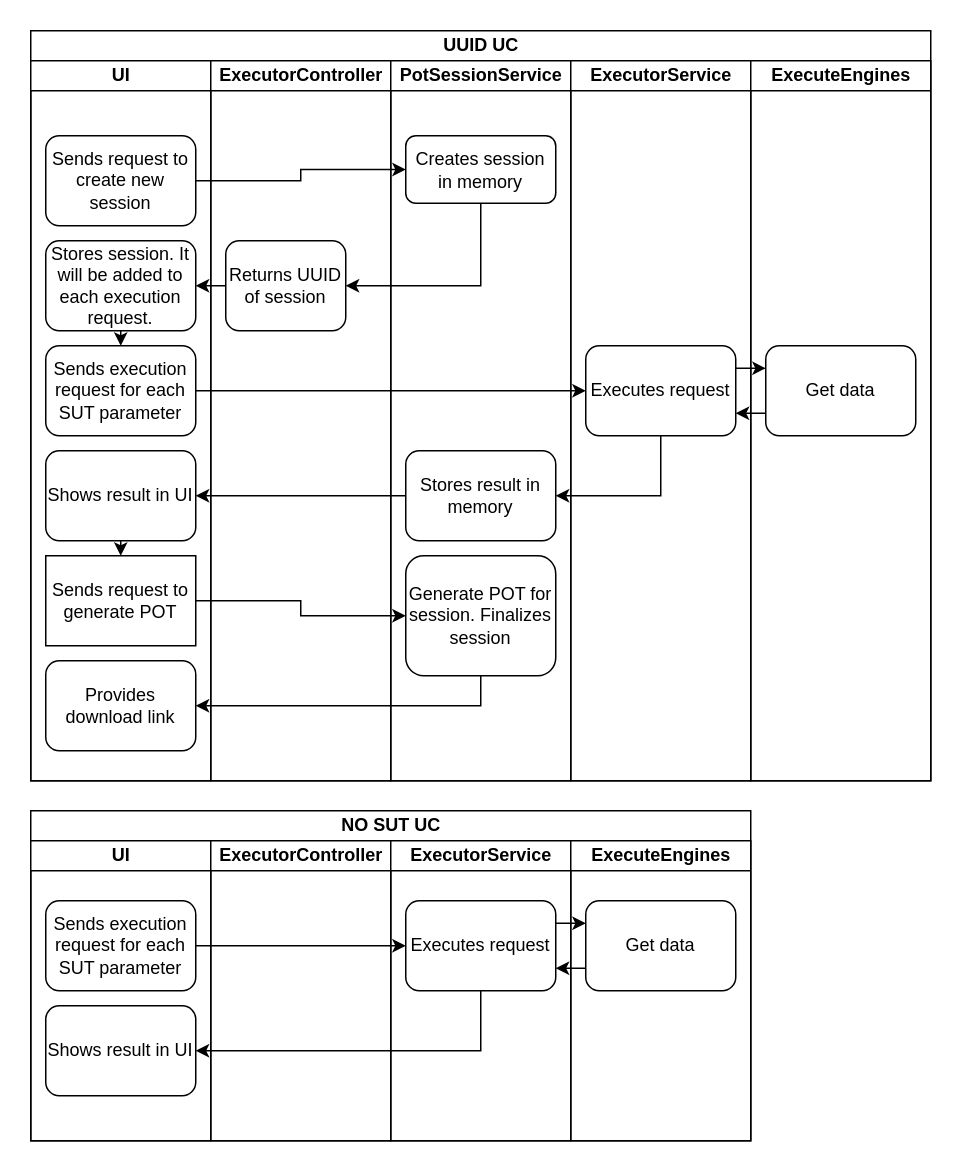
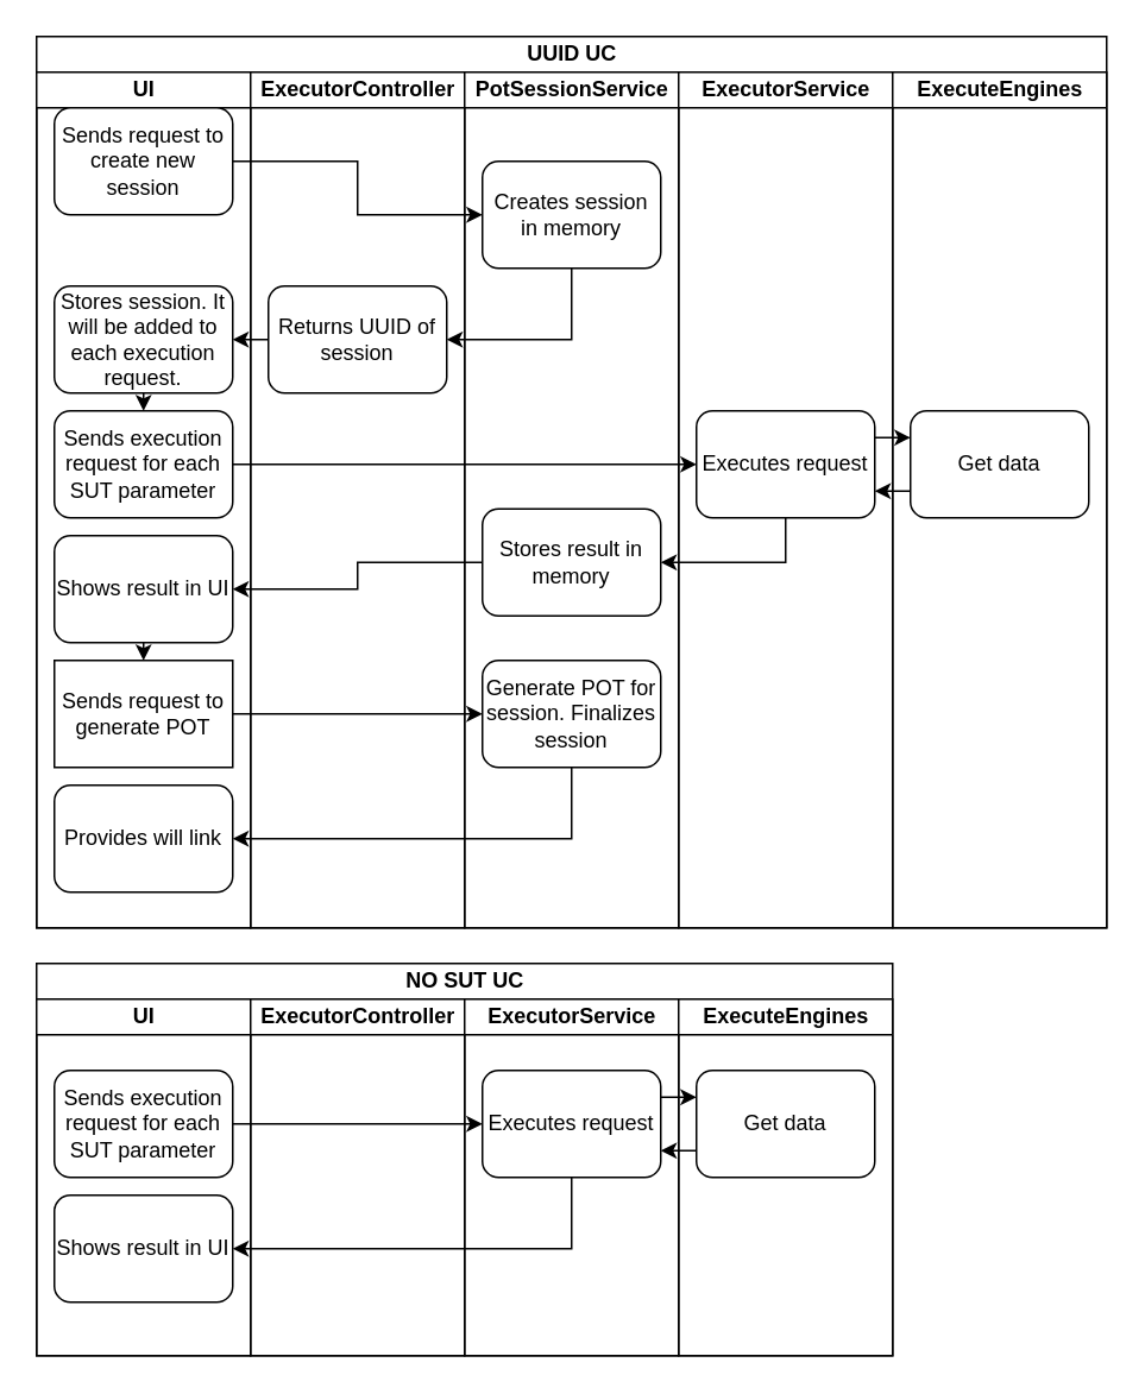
  <mxCell id="0" />
  <mxCell id="1" parent="0" />
  <mxCell id="2" value="UUID UC" style="swimlane;html=1;childLayout=stackLayout;resizeParent=1;resizeParentMax=0;startSize=20;" vertex="1" parent="1"><mxGeometry x="20" y="20" width="600" height="500" as="geometry" /></mxCell>
  <mxCell id="3" value="UI" style="swimlane;html=1;startSize=20;" vertex="1" parent="2"><mxGeometry y="20" width="120" height="480" as="geometry" /></mxCell>
- <mxCell id="4" value="Sends request to create new session" style="rounded=1;whiteSpace=wrap;html=1;" vertex="1" parent="3"><mxGeometry x="10" y="50" width="100" height="60" as="geometry" /></mxCell>
+ <mxCell id="4" value="Sends request to create new session" style="rounded=1;whiteSpace=wrap;html=1;" vertex="1" parent="3"><mxGeometry x="10" y="20" width="100" height="60" as="geometry" /></mxCell>
  <mxCell id="5" style="edgeStyle=orthogonalEdgeStyle;rounded=0;orthogonalLoop=1;jettySize=auto;html=1;exitX=0.5;exitY=1;exitDx=0;exitDy=0;entryX=0.5;entryY=0;entryDx=0;entryDy=0;" edge="1" parent="3" source="6" target="7"><mxGeometry relative="1" as="geometry" /></mxCell>
  <mxCell id="6" value="Stores session. It will be added to each execution request." style="rounded=1;whiteSpace=wrap;html=1;" vertex="1" parent="3"><mxGeometry x="10" y="120" width="100" height="60" as="geometry" /></mxCell>
  <mxCell id="7" value="Sends execution request for each SUT parameter" style="rounded=1;whiteSpace=wrap;html=1;" vertex="1" parent="3"><mxGeometry x="10" y="190" width="100" height="60" as="geometry" /></mxCell>
  <mxCell id="8" style="edgeStyle=orthogonalEdgeStyle;rounded=0;orthogonalLoop=1;jettySize=auto;html=1;exitX=0.5;exitY=1;exitDx=0;exitDy=0;entryX=0.5;entryY=0;entryDx=0;entryDy=0;" edge="1" parent="3" source="9" target="10"><mxGeometry relative="1" as="geometry" /></mxCell>
  <mxCell id="9" value="Shows result in UI" style="rounded=1;whiteSpace=wrap;html=1;" vertex="1" parent="3"><mxGeometry x="10" y="260" width="100" height="60" as="geometry" /></mxCell>
  <mxCell id="10" value="Sends request to generate POT" style="whiteSpace=wrap;html=1;rounded=0;" vertex="1" parent="3"><mxGeometry x="10" y="330" width="100" height="60" as="geometry" /></mxCell>
- <mxCell id="11" value="Provides download link" style="rounded=1;whiteSpace=wrap;html=1;" vertex="1" parent="3"><mxGeometry x="10" y="400" width="100" height="60" as="geometry" /></mxCell>
+ <mxCell id="11" value="Provides will link" style="rounded=1;whiteSpace=wrap;html=1;" vertex="1" parent="3"><mxGeometry x="10" y="400" width="100" height="60" as="geometry" /></mxCell>
  <mxCell id="12" value="ExecutorController" style="swimlane;html=1;startSize=20;" vertex="1" parent="2"><mxGeometry x="120" y="20" width="120" height="480" as="geometry" /></mxCell>
- <mxCell id="13" value="Returns UUID of session" style="rounded=1;whiteSpace=wrap;html=1;" vertex="1" parent="12"><mxGeometry x="10" y="120" width="80" height="60" as="geometry" /></mxCell>
+ <mxCell id="13" value="Returns UUID of session" style="rounded=1;whiteSpace=wrap;html=1;" vertex="1" parent="12"><mxGeometry x="10" y="120" width="100" height="60" as="geometry" /></mxCell>
  <mxCell id="14" value="PotSessionService" style="swimlane;html=1;startSize=20;" vertex="1" parent="2"><mxGeometry x="240" y="20" width="120" height="480" as="geometry" /></mxCell>
- <mxCell id="15" value="Stores result in memory" style="rounded=1;whiteSpace=wrap;html=1;" vertex="1" parent="14"><mxGeometry x="10" y="260" width="100" height="60" as="geometry" /></mxCell>
- <mxCell id="16" value="Creates session in memory" style="rounded=1;whiteSpace=wrap;html=1;" vertex="1" parent="14"><mxGeometry x="10" y="50" width="100" height="45" as="geometry" /></mxCell>
- <mxCell id="17" value="Generate POT for session. Finalizes session" style="rounded=1;whiteSpace=wrap;html=1;" vertex="1" parent="14"><mxGeometry x="10" y="330" width="100" height="80" as="geometry" /></mxCell>
+ <mxCell id="15" value="Stores result in memory" style="rounded=1;whiteSpace=wrap;html=1;" vertex="1" parent="14"><mxGeometry x="10" y="245" width="100" height="60" as="geometry" /></mxCell>
+ <mxCell id="16" value="Creates session in memory" style="rounded=1;whiteSpace=wrap;html=1;" vertex="1" parent="14"><mxGeometry x="10" y="50" width="100" height="60" as="geometry" /></mxCell>
+ <mxCell id="17" value="Generate POT for session. Finalizes session" style="rounded=1;whiteSpace=wrap;html=1;" vertex="1" parent="14"><mxGeometry x="10" y="330" width="100" height="60" as="geometry" /></mxCell>
  <mxCell id="18" value="ExecutorService" style="swimlane;html=1;startSize=20;" vertex="1" parent="2"><mxGeometry x="360" y="20" width="120" height="480" as="geometry" /></mxCell>
  <mxCell id="19" value="Executes request" style="rounded=1;whiteSpace=wrap;html=1;" vertex="1" parent="18"><mxGeometry x="10" y="190" width="100" height="60" as="geometry" /></mxCell>
  <mxCell id="20" value="ExecuteEngines" style="swimlane;html=1;startSize=20;" vertex="1" parent="2"><mxGeometry x="480" y="20" width="120" height="480" as="geometry"><mxRectangle x="480" y="20" width="30" height="480" as="alternateBounds" /></mxGeometry></mxCell>
  <mxCell id="21" value="Get data" style="rounded=1;whiteSpace=wrap;html=1;" vertex="1" parent="20"><mxGeometry x="10" y="190" width="100" height="60" as="geometry" /></mxCell>
  <mxCell id="22" style="edgeStyle=orthogonalEdgeStyle;rounded=0;orthogonalLoop=1;jettySize=auto;html=1;exitX=0.5;exitY=1;exitDx=0;exitDy=0;entryX=1;entryY=0.5;entryDx=0;entryDy=0;" edge="1" parent="2" source="16" target="13"><mxGeometry relative="1" as="geometry" /></mxCell>
  <mxCell id="23" style="edgeStyle=orthogonalEdgeStyle;rounded=0;orthogonalLoop=1;jettySize=auto;html=1;exitX=0;exitY=0.5;exitDx=0;exitDy=0;entryX=1;entryY=0.5;entryDx=0;entryDy=0;" edge="1" parent="2" source="13" target="6"><mxGeometry relative="1" as="geometry" /></mxCell>
  <mxCell id="24" style="edgeStyle=orthogonalEdgeStyle;rounded=0;orthogonalLoop=1;jettySize=auto;html=1;exitX=0.5;exitY=1;exitDx=0;exitDy=0;entryX=1;entryY=0.5;entryDx=0;entryDy=0;" edge="1" parent="2" source="19" target="15"><mxGeometry relative="1" as="geometry" /></mxCell>
  <mxCell id="25" style="edgeStyle=orthogonalEdgeStyle;rounded=0;orthogonalLoop=1;jettySize=auto;html=1;exitX=1;exitY=0.5;exitDx=0;exitDy=0;entryX=0;entryY=0.5;entryDx=0;entryDy=0;" edge="1" parent="2" source="4" target="16"><mxGeometry relative="1" as="geometry" /></mxCell>
  <mxCell id="26" style="edgeStyle=orthogonalEdgeStyle;rounded=0;orthogonalLoop=1;jettySize=auto;html=1;exitX=1;exitY=0.5;exitDx=0;exitDy=0;entryX=0;entryY=0.5;entryDx=0;entryDy=0;" edge="1" parent="2" source="7" target="19"><mxGeometry relative="1" as="geometry" /></mxCell>
  <mxCell id="27" style="edgeStyle=orthogonalEdgeStyle;rounded=0;orthogonalLoop=1;jettySize=auto;html=1;exitX=0;exitY=0.5;exitDx=0;exitDy=0;entryX=1;entryY=0.5;entryDx=0;entryDy=0;" edge="1" parent="2" source="15" target="9"><mxGeometry relative="1" as="geometry" /></mxCell>
  <mxCell id="28" style="edgeStyle=orthogonalEdgeStyle;rounded=0;orthogonalLoop=1;jettySize=auto;html=1;exitX=1;exitY=0.5;exitDx=0;exitDy=0;entryX=0;entryY=0.5;entryDx=0;entryDy=0;" edge="1" parent="2" source="10" target="17"><mxGeometry relative="1" as="geometry" /></mxCell>
  <mxCell id="29" style="edgeStyle=orthogonalEdgeStyle;rounded=0;orthogonalLoop=1;jettySize=auto;html=1;exitX=0.5;exitY=1;exitDx=0;exitDy=0;entryX=1;entryY=0.5;entryDx=0;entryDy=0;" edge="1" parent="2" source="17" target="11"><mxGeometry relative="1" as="geometry" /></mxCell>
  <mxCell id="30" style="edgeStyle=orthogonalEdgeStyle;rounded=0;orthogonalLoop=1;jettySize=auto;html=1;exitX=1;exitY=0.25;exitDx=0;exitDy=0;entryX=0;entryY=0.25;entryDx=0;entryDy=0;" edge="1" parent="2" source="19" target="21"><mxGeometry relative="1" as="geometry" /></mxCell>
  <mxCell id="31" style="edgeStyle=orthogonalEdgeStyle;rounded=0;orthogonalLoop=1;jettySize=auto;html=1;exitX=0;exitY=0.75;exitDx=0;exitDy=0;entryX=1;entryY=0.75;entryDx=0;entryDy=0;" edge="1" parent="2" source="21" target="19"><mxGeometry relative="1" as="geometry" /></mxCell>
  <mxCell id="32" value="NO SUT UC" style="swimlane;html=1;childLayout=stackLayout;resizeParent=1;resizeParentMax=0;startSize=20;" vertex="1" parent="1"><mxGeometry x="20" y="540" width="480" height="220" as="geometry" /></mxCell>
  <mxCell id="33" value="UI" style="swimlane;html=1;startSize=20;" vertex="1" parent="32"><mxGeometry y="20" width="120" height="200" as="geometry" /></mxCell>
  <mxCell id="34" value="Sends execution request for each SUT parameter" style="rounded=1;whiteSpace=wrap;html=1;" vertex="1" parent="33"><mxGeometry x="10" y="40" width="100" height="60" as="geometry" /></mxCell>
  <mxCell id="35" value="Shows result in UI" style="rounded=1;whiteSpace=wrap;html=1;" vertex="1" parent="33"><mxGeometry x="10" y="110" width="100" height="60" as="geometry" /></mxCell>
  <mxCell id="36" value="ExecutorController" style="swimlane;html=1;startSize=20;" vertex="1" parent="32"><mxGeometry x="120" y="20" width="120" height="200" as="geometry" /></mxCell>
  <mxCell id="37" value="ExecutorService" style="swimlane;html=1;startSize=20;" vertex="1" parent="32"><mxGeometry x="240" y="20" width="120" height="200" as="geometry" /></mxCell>
  <mxCell id="38" value="Executes request" style="rounded=1;whiteSpace=wrap;html=1;" vertex="1" parent="37"><mxGeometry x="10" y="40" width="100" height="60" as="geometry" /></mxCell>
  <mxCell id="39" value="ExecuteEngines" style="swimlane;html=1;startSize=20;" vertex="1" parent="32"><mxGeometry x="360" y="20" width="120" height="200" as="geometry" /></mxCell>
  <mxCell id="40" value="Get data" style="rounded=1;whiteSpace=wrap;html=1;" vertex="1" parent="39"><mxGeometry x="10" y="40" width="100" height="60" as="geometry" /></mxCell>
  <mxCell id="41" style="edgeStyle=orthogonalEdgeStyle;rounded=0;orthogonalLoop=1;jettySize=auto;html=1;exitX=1;exitY=0.5;exitDx=0;exitDy=0;entryX=0;entryY=0.5;entryDx=0;entryDy=0;" edge="1" parent="32" source="34" target="38"><mxGeometry relative="1" as="geometry" /></mxCell>
  <mxCell id="42" style="edgeStyle=orthogonalEdgeStyle;rounded=0;orthogonalLoop=1;jettySize=auto;html=1;exitX=0.5;exitY=1;exitDx=0;exitDy=0;entryX=1;entryY=0.5;entryDx=0;entryDy=0;" edge="1" parent="32" source="38" target="35"><mxGeometry relative="1" as="geometry" /></mxCell>
  <mxCell id="43" style="edgeStyle=orthogonalEdgeStyle;rounded=0;orthogonalLoop=1;jettySize=auto;html=1;exitX=1;exitY=0.25;exitDx=0;exitDy=0;entryX=0;entryY=0.25;entryDx=0;entryDy=0;" edge="1" parent="32" source="38" target="40"><mxGeometry relative="1" as="geometry" /></mxCell>
  <mxCell id="44" style="edgeStyle=orthogonalEdgeStyle;rounded=0;orthogonalLoop=1;jettySize=auto;html=1;exitX=0;exitY=0.75;exitDx=0;exitDy=0;entryX=1;entryY=0.75;entryDx=0;entryDy=0;" edge="1" parent="32" source="40" target="38"><mxGeometry relative="1" as="geometry" /></mxCell>
